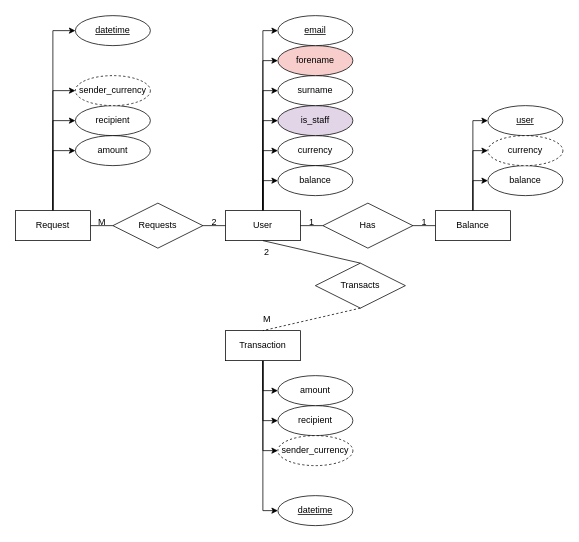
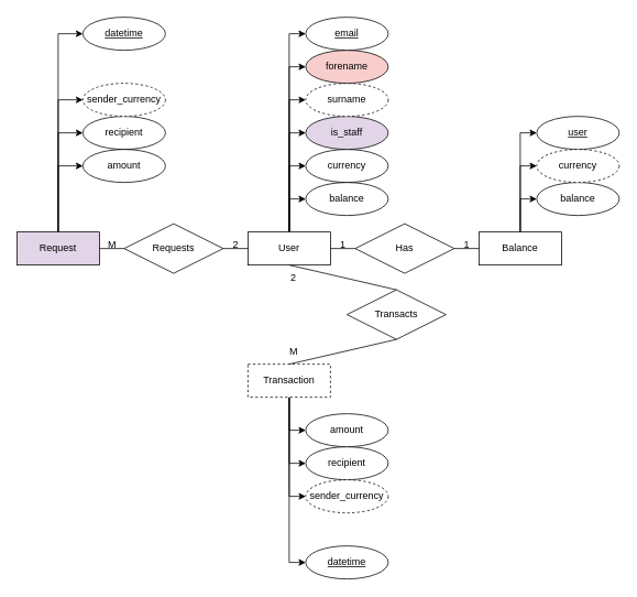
  <mxCell id="0" />
  <mxCell id="1" parent="0" />
  <mxCell id="2" style="edgeStyle=orthogonalEdgeStyle;rounded=0;orthogonalLoop=1;jettySize=auto;html=1;exitX=0.5;exitY=0;exitDx=0;exitDy=0;entryX=0;entryY=0.5;entryDx=0;entryDy=0;" edge="1" parent="1" source="8" target="12"><mxGeometry relative="1" as="geometry" /></mxCell>
  <mxCell id="3" style="edgeStyle=orthogonalEdgeStyle;rounded=0;orthogonalLoop=1;jettySize=auto;html=1;exitX=0.5;exitY=0;exitDx=0;exitDy=0;entryX=0;entryY=0.5;entryDx=0;entryDy=0;" edge="1" parent="1" source="8" target="11"><mxGeometry relative="1" as="geometry" /></mxCell>
  <mxCell id="4" style="edgeStyle=orthogonalEdgeStyle;rounded=0;orthogonalLoop=1;jettySize=auto;html=1;exitX=0.5;exitY=0;exitDx=0;exitDy=0;entryX=0;entryY=0.5;entryDx=0;entryDy=0;" edge="1" parent="1" source="8" target="10"><mxGeometry relative="1" as="geometry" /></mxCell>
  <mxCell id="5" style="edgeStyle=orthogonalEdgeStyle;rounded=0;orthogonalLoop=1;jettySize=auto;html=1;exitX=0.5;exitY=0;exitDx=0;exitDy=0;entryX=0;entryY=0.5;entryDx=0;entryDy=0;" edge="1" parent="1" source="8" target="9"><mxGeometry relative="1" as="geometry" /></mxCell>
  <mxCell id="6" style="edgeStyle=orthogonalEdgeStyle;rounded=0;orthogonalLoop=1;jettySize=auto;html=1;exitX=0.5;exitY=0;exitDx=0;exitDy=0;entryX=0;entryY=0.5;entryDx=0;entryDy=0;" edge="1" parent="1" source="8" target="13"><mxGeometry relative="1" as="geometry" /></mxCell>
  <mxCell id="7" style="edgeStyle=orthogonalEdgeStyle;rounded=0;orthogonalLoop=1;jettySize=auto;html=1;exitX=0.5;exitY=0;exitDx=0;exitDy=0;entryX=0;entryY=0.5;entryDx=0;entryDy=0;" edge="1" parent="1" source="8" target="26"><mxGeometry relative="1" as="geometry" /></mxCell>
  <mxCell id="8" value="User" style="whiteSpace=wrap;html=1;align=center;" vertex="1" parent="1"><mxGeometry x="300" y="280" width="100" height="40" as="geometry" /></mxCell>
  <mxCell id="9" value="currency" style="ellipse;whiteSpace=wrap;html=1;align=center;" vertex="1" parent="1"><mxGeometry x="370" y="180" width="100" height="40" as="geometry" /></mxCell>
  <mxCell id="10" value="is_staff" style="ellipse;whiteSpace=wrap;html=1;align=center;fillColor=#e1d5e7;" vertex="1" parent="1"><mxGeometry x="370" y="140" width="100" height="40" as="geometry" /></mxCell>
- <mxCell id="11" value="surname" style="ellipse;whiteSpace=wrap;html=1;align=center;" vertex="1" parent="1"><mxGeometry x="370" y="100" width="100" height="40" as="geometry" /></mxCell>
+ <mxCell id="11" value="surname" style="ellipse;whiteSpace=wrap;html=1;align=center;dashed=1;" vertex="1" parent="1"><mxGeometry x="370" y="100" width="100" height="40" as="geometry" /></mxCell>
  <mxCell id="12" value="forename" style="ellipse;whiteSpace=wrap;html=1;align=center;fillColor=#f8cecc;" vertex="1" parent="1"><mxGeometry x="370" y="60" width="100" height="40" as="geometry" /></mxCell>
  <mxCell id="13" value="email" style="ellipse;whiteSpace=wrap;html=1;align=center;fontStyle=4;" vertex="1" parent="1"><mxGeometry x="370" y="20" width="100" height="40" as="geometry" /></mxCell>
  <mxCell id="14" style="edgeStyle=orthogonalEdgeStyle;rounded=0;orthogonalLoop=1;jettySize=auto;html=1;exitX=0.5;exitY=0;exitDx=0;exitDy=0;entryX=0;entryY=0.5;entryDx=0;entryDy=0;" edge="1" parent="1" source="16" target="20"><mxGeometry relative="1" as="geometry" /></mxCell>
  <mxCell id="15" style="edgeStyle=orthogonalEdgeStyle;rounded=0;orthogonalLoop=1;jettySize=auto;html=1;exitX=0.5;exitY=0;exitDx=0;exitDy=0;entryX=0;entryY=0.5;entryDx=0;entryDy=0;" edge="1" parent="1" source="16" target="28"><mxGeometry relative="1" as="geometry" /></mxCell>
  <mxCell id="16" value="Balance" style="whiteSpace=wrap;html=1;align=center;" vertex="1" parent="1"><mxGeometry x="580" y="280" width="100" height="40" as="geometry" /></mxCell>
  <mxCell id="17" value="Has" style="shape=rhombus;perimeter=rhombusPerimeter;whiteSpace=wrap;html=1;align=center;" vertex="1" parent="1"><mxGeometry x="430" y="270" width="120" height="60" as="geometry" /></mxCell>
  <mxCell id="18" value="" style="endArrow=none;html=1;rounded=0;" edge="1" parent="1"><mxGeometry relative="1" as="geometry"><mxPoint x="400" y="300" as="sourcePoint" /><mxPoint x="430" y="300" as="targetPoint" /></mxGeometry></mxCell>
  <mxCell id="19" value="" style="endArrow=none;html=1;rounded=0;entryX=0;entryY=0.5;entryDx=0;entryDy=0;exitX=1;exitY=0.5;exitDx=0;exitDy=0;" edge="1" parent="1" source="17" target="16"><mxGeometry relative="1" as="geometry"><mxPoint x="410" y="310" as="sourcePoint" /><mxPoint x="440" y="310" as="targetPoint" /></mxGeometry></mxCell>
  <mxCell id="20" value="balance" style="ellipse;whiteSpace=wrap;html=1;align=center;" vertex="1" parent="1"><mxGeometry x="650" y="220" width="100" height="40" as="geometry" /></mxCell>
  <mxCell id="21" style="edgeStyle=orthogonalEdgeStyle;rounded=0;orthogonalLoop=1;jettySize=auto;html=1;exitX=0.5;exitY=1;exitDx=0;exitDy=0;entryX=0;entryY=0.5;entryDx=0;entryDy=0;" edge="1" parent="1" source="25" target="31"><mxGeometry relative="1" as="geometry" /></mxCell>
  <mxCell id="22" style="edgeStyle=orthogonalEdgeStyle;rounded=0;orthogonalLoop=1;jettySize=auto;html=1;exitX=0.5;exitY=1;exitDx=0;exitDy=0;entryX=0;entryY=0.5;entryDx=0;entryDy=0;" edge="1" parent="1" source="25" target="30"><mxGeometry relative="1" as="geometry" /></mxCell>
  <mxCell id="23" style="edgeStyle=orthogonalEdgeStyle;rounded=0;orthogonalLoop=1;jettySize=auto;html=1;exitX=0.5;exitY=1;exitDx=0;exitDy=0;entryX=0;entryY=0.5;entryDx=0;entryDy=0;" edge="1" parent="1" source="25" target="33"><mxGeometry relative="1" as="geometry" /></mxCell>
  <mxCell id="24" style="edgeStyle=orthogonalEdgeStyle;rounded=0;orthogonalLoop=1;jettySize=auto;html=1;exitX=0.5;exitY=1;exitDx=0;exitDy=0;entryX=0;entryY=0.5;entryDx=0;entryDy=0;" edge="1" parent="1" source="25" target="29"><mxGeometry relative="1" as="geometry" /></mxCell>
- <mxCell id="25" value="Transaction" style="whiteSpace=wrap;html=1;align=center;" vertex="1" parent="1"><mxGeometry x="300" y="440" width="100" height="40" as="geometry" /></mxCell>
+ <mxCell id="25" value="Transaction" style="whiteSpace=wrap;html=1;align=center;dashed=1;" vertex="1" parent="1"><mxGeometry x="300" y="440" width="100" height="40" as="geometry" /></mxCell>
  <mxCell id="26" value="balance" style="ellipse;whiteSpace=wrap;html=1;align=center;" vertex="1" parent="1"><mxGeometry x="370" y="220" width="100" height="40" as="geometry" /></mxCell>
  <mxCell id="27" style="edgeStyle=orthogonalEdgeStyle;rounded=0;orthogonalLoop=1;jettySize=auto;html=1;entryX=0;entryY=0.5;entryDx=0;entryDy=0;" edge="1" parent="1"><mxGeometry relative="1" as="geometry"><mxPoint x="630" y="280" as="sourcePoint" /><mxPoint x="650" y="200" as="targetPoint" /><Array as="points"><mxPoint x="630" y="200" /></Array></mxGeometry></mxCell>
  <mxCell id="28" value="user" style="ellipse;whiteSpace=wrap;html=1;align=center;fontStyle=4;" vertex="1" parent="1"><mxGeometry x="650" y="140" width="100" height="40" as="geometry" /></mxCell>
  <mxCell id="29" value="datetime" style="ellipse;whiteSpace=wrap;html=1;align=center;fontStyle=4;" vertex="1" parent="1"><mxGeometry x="370" y="660" width="100" height="40" as="geometry" /></mxCell>
  <mxCell id="30" value="recipient" style="ellipse;whiteSpace=wrap;html=1;align=center;" vertex="1" parent="1"><mxGeometry x="370" y="540" width="100" height="40" as="geometry" /></mxCell>
  <mxCell id="31" value="amount" style="ellipse;whiteSpace=wrap;html=1;align=center;" vertex="1" parent="1"><mxGeometry x="370" y="500" width="100" height="40" as="geometry" /></mxCell>
  <mxCell id="32" value="currency" style="ellipse;whiteSpace=wrap;html=1;align=center;dashed=1;" vertex="1" parent="1"><mxGeometry x="650" y="180" width="100" height="40" as="geometry" /></mxCell>
  <mxCell id="33" value="sender_currency" style="ellipse;whiteSpace=wrap;html=1;align=center;dashed=1;" vertex="1" parent="1"><mxGeometry x="370" y="580" width="100" height="40" as="geometry" /></mxCell>
  <mxCell id="34" value="Transacts" style="shape=rhombus;perimeter=rhombusPerimeter;whiteSpace=wrap;html=1;align=center;" vertex="1" parent="1"><mxGeometry x="420" y="350" width="120" height="60" as="geometry" /></mxCell>
  <mxCell id="35" value="" style="endArrow=none;html=1;rounded=0;exitX=0.5;exitY=1;exitDx=0;exitDy=0;entryX=0.5;entryY=0;entryDx=0;entryDy=0;" edge="1" parent="1" source="8" target="34"><mxGeometry relative="1" as="geometry"><mxPoint x="260" y="420" as="sourcePoint" /><mxPoint x="420" y="420" as="targetPoint" /></mxGeometry></mxCell>
  <mxCell id="36" value="Requests" style="shape=rhombus;perimeter=rhombusPerimeter;whiteSpace=wrap;html=1;align=center;" vertex="1" parent="1"><mxGeometry x="150" y="270" width="120" height="60" as="geometry" /></mxCell>
  <mxCell id="37" value="" style="endArrow=none;html=1;rounded=0;" edge="1" parent="1"><mxGeometry relative="1" as="geometry"><mxPoint x="120" y="300" as="sourcePoint" /><mxPoint x="150" y="300" as="targetPoint" /></mxGeometry></mxCell>
  <mxCell id="38" value="" style="endArrow=none;html=1;rounded=0;entryX=0;entryY=0.5;entryDx=0;entryDy=0;exitX=1;exitY=0.5;exitDx=0;exitDy=0;" edge="1" parent="1" source="36"><mxGeometry relative="1" as="geometry"><mxPoint x="130" y="310" as="sourcePoint" /><mxPoint x="300" y="300" as="targetPoint" /></mxGeometry></mxCell>
  <mxCell id="39" style="edgeStyle=orthogonalEdgeStyle;rounded=0;orthogonalLoop=1;jettySize=auto;html=1;exitX=0.5;exitY=0;exitDx=0;exitDy=0;entryX=0;entryY=0.5;entryDx=0;entryDy=0;" edge="1" parent="1" source="43" target="46"><mxGeometry relative="1" as="geometry" /></mxCell>
  <mxCell id="40" style="edgeStyle=orthogonalEdgeStyle;rounded=0;orthogonalLoop=1;jettySize=auto;html=1;exitX=0.5;exitY=0;exitDx=0;exitDy=0;entryX=0;entryY=0.5;entryDx=0;entryDy=0;" edge="1" parent="1" source="43" target="45"><mxGeometry relative="1" as="geometry" /></mxCell>
  <mxCell id="41" style="edgeStyle=orthogonalEdgeStyle;rounded=0;orthogonalLoop=1;jettySize=auto;html=1;exitX=0.5;exitY=0;exitDx=0;exitDy=0;entryX=0;entryY=0.5;entryDx=0;entryDy=0;" edge="1" parent="1" source="43" target="47"><mxGeometry relative="1" as="geometry" /></mxCell>
  <mxCell id="42" style="edgeStyle=orthogonalEdgeStyle;rounded=0;orthogonalLoop=1;jettySize=auto;html=1;exitX=0.5;exitY=0;exitDx=0;exitDy=0;entryX=0;entryY=0.5;entryDx=0;entryDy=0;" edge="1" parent="1" source="43" target="44"><mxGeometry relative="1" as="geometry" /></mxCell>
- <mxCell id="43" value="Request" style="whiteSpace=wrap;html=1;align=center;" vertex="1" parent="1"><mxGeometry x="20" y="280" width="100" height="40" as="geometry" /></mxCell>
+ <mxCell id="43" value="Request" style="whiteSpace=wrap;html=1;align=center;fillColor=#e1d5e7;" vertex="1" parent="1"><mxGeometry x="20" y="280" width="100" height="40" as="geometry" /></mxCell>
  <mxCell id="44" value="datetime" style="ellipse;whiteSpace=wrap;html=1;align=center;fontStyle=4;" vertex="1" parent="1"><mxGeometry x="100" y="20" width="100" height="40" as="geometry" /></mxCell>
  <mxCell id="45" value="recipient" style="ellipse;whiteSpace=wrap;html=1;align=center;" vertex="1" parent="1"><mxGeometry x="100" y="140" width="100" height="40" as="geometry" /></mxCell>
  <mxCell id="46" value="amount" style="ellipse;whiteSpace=wrap;html=1;align=center;" vertex="1" parent="1"><mxGeometry x="100" y="180" width="100" height="40" as="geometry" /></mxCell>
  <mxCell id="47" value="sender_currency" style="ellipse;whiteSpace=wrap;html=1;align=center;dashed=1;" vertex="1" parent="1"><mxGeometry x="100" y="100" width="100" height="40" as="geometry" /></mxCell>
  <mxCell id="48" value="1" style="text;html=1;align=center;verticalAlign=middle;resizable=0;points=[];autosize=1;strokeColor=none;fillColor=none;" vertex="1" parent="1"><mxGeometry x="400" y="280" width="30" height="30" as="geometry" /></mxCell>
  <mxCell id="49" value="1" style="text;html=1;align=center;verticalAlign=middle;resizable=0;points=[];autosize=1;strokeColor=none;fillColor=none;" vertex="1" parent="1"><mxGeometry x="550" y="280" width="30" height="30" as="geometry" /></mxCell>
  <mxCell id="50" value="M" style="text;html=1;align=center;verticalAlign=middle;resizable=0;points=[];autosize=1;strokeColor=none;fillColor=none;" vertex="1" parent="1"><mxGeometry x="120" y="280" width="30" height="30" as="geometry" /></mxCell>
  <mxCell id="51" value="2" style="text;html=1;align=center;verticalAlign=middle;resizable=0;points=[];autosize=1;strokeColor=none;fillColor=none;" vertex="1" parent="1"><mxGeometry x="270" y="280" width="30" height="30" as="geometry" /></mxCell>
  <mxCell id="52" value="M" style="text;html=1;align=center;verticalAlign=middle;resizable=0;points=[];autosize=1;strokeColor=none;fillColor=none;" vertex="1" parent="1"><mxGeometry x="340" y="410" width="30" height="30" as="geometry" /></mxCell>
  <mxCell id="53" value="2" style="text;html=1;align=center;verticalAlign=middle;resizable=0;points=[];autosize=1;strokeColor=none;fillColor=none;" vertex="1" parent="1"><mxGeometry x="340" width="30" height="30" as="geometry" y="320" /></mxCell>
- <mxCell id="54" value="" style="endArrow=none;html=1;rounded=0;entryX=0.5;entryY=0;entryDx=0;entryDy=0;exitX=0.5;exitY=1;exitDx=0;exitDy=0;dashed=1;" edge="1" parent="1" source="34" target="25"><mxGeometry relative="1" as="geometry"><mxPoint x="390" y="340" as="sourcePoint" /><mxPoint x="360" y="360" as="targetPoint" /></mxGeometry></mxCell>
+ <mxCell id="54" value="" style="endArrow=none;html=1;rounded=0;entryX=0.5;entryY=0;entryDx=0;entryDy=0;exitX=0.5;exitY=1;exitDx=0;exitDy=0;" edge="1" parent="1" source="34" target="25"><mxGeometry relative="1" as="geometry"><mxPoint x="390" y="340" as="sourcePoint" /><mxPoint x="360" y="360" as="targetPoint" /></mxGeometry></mxCell>
